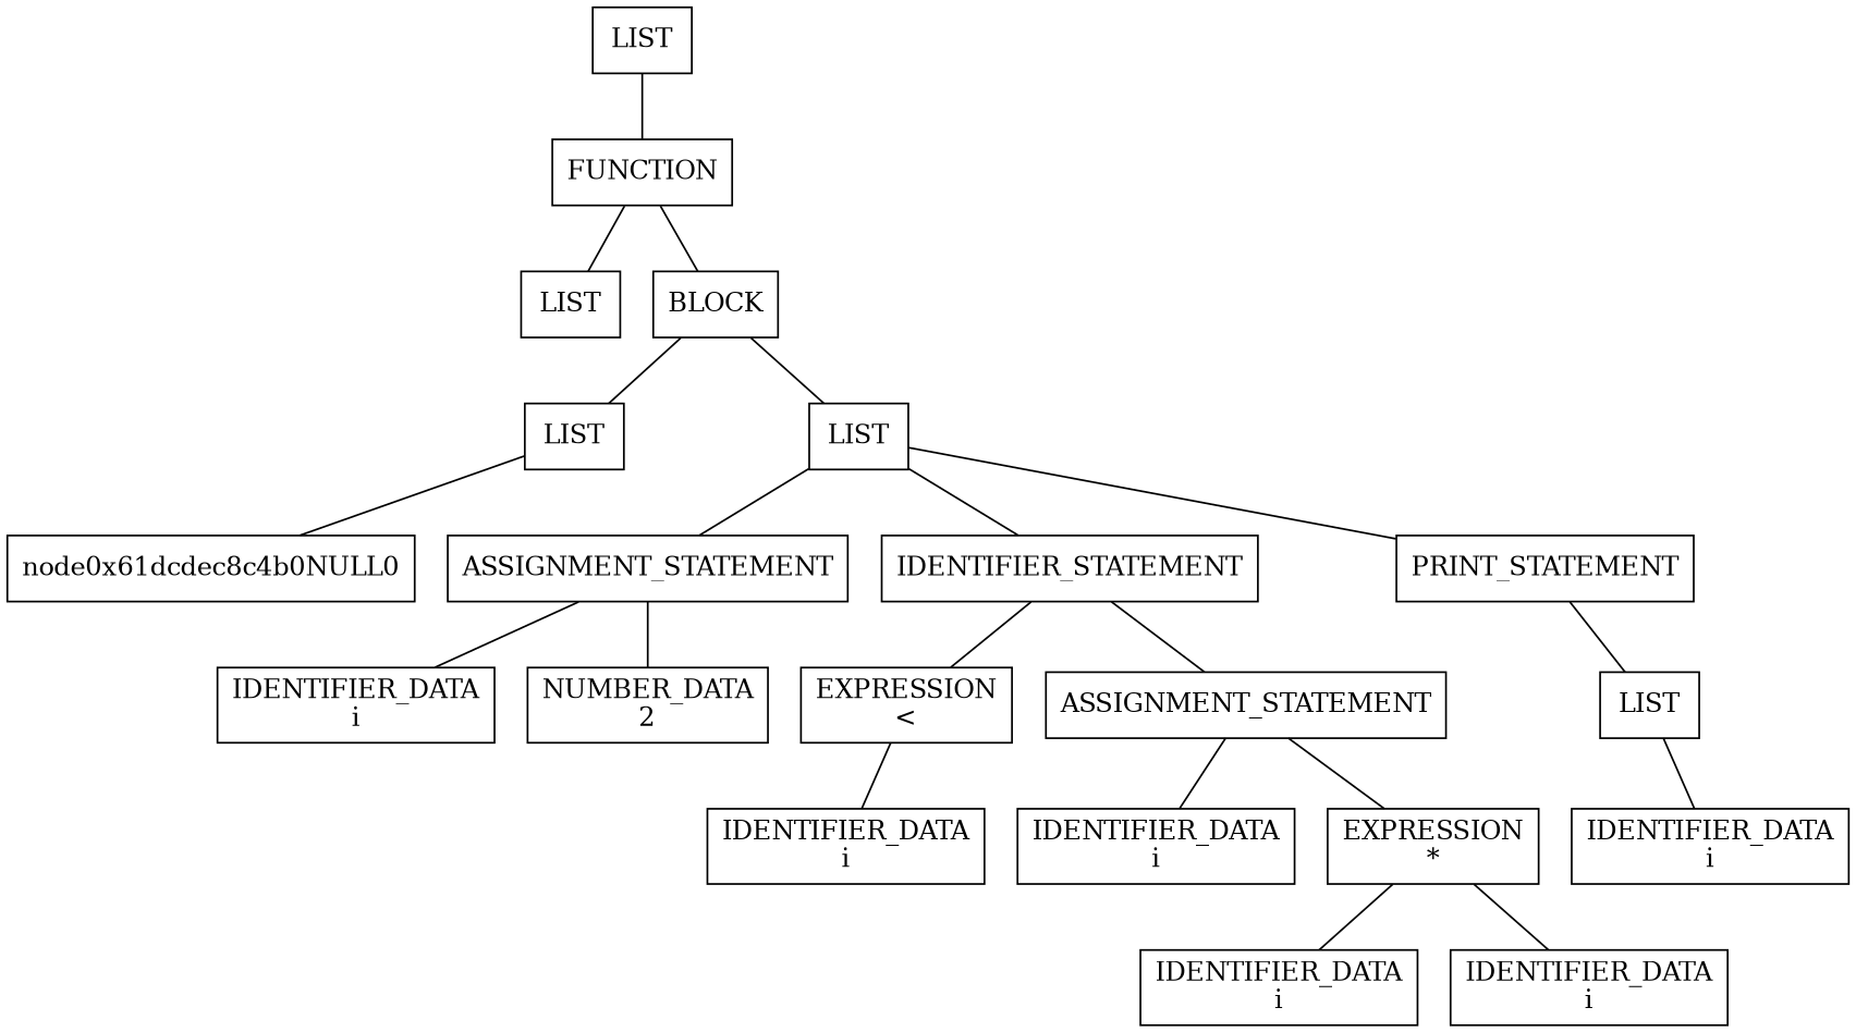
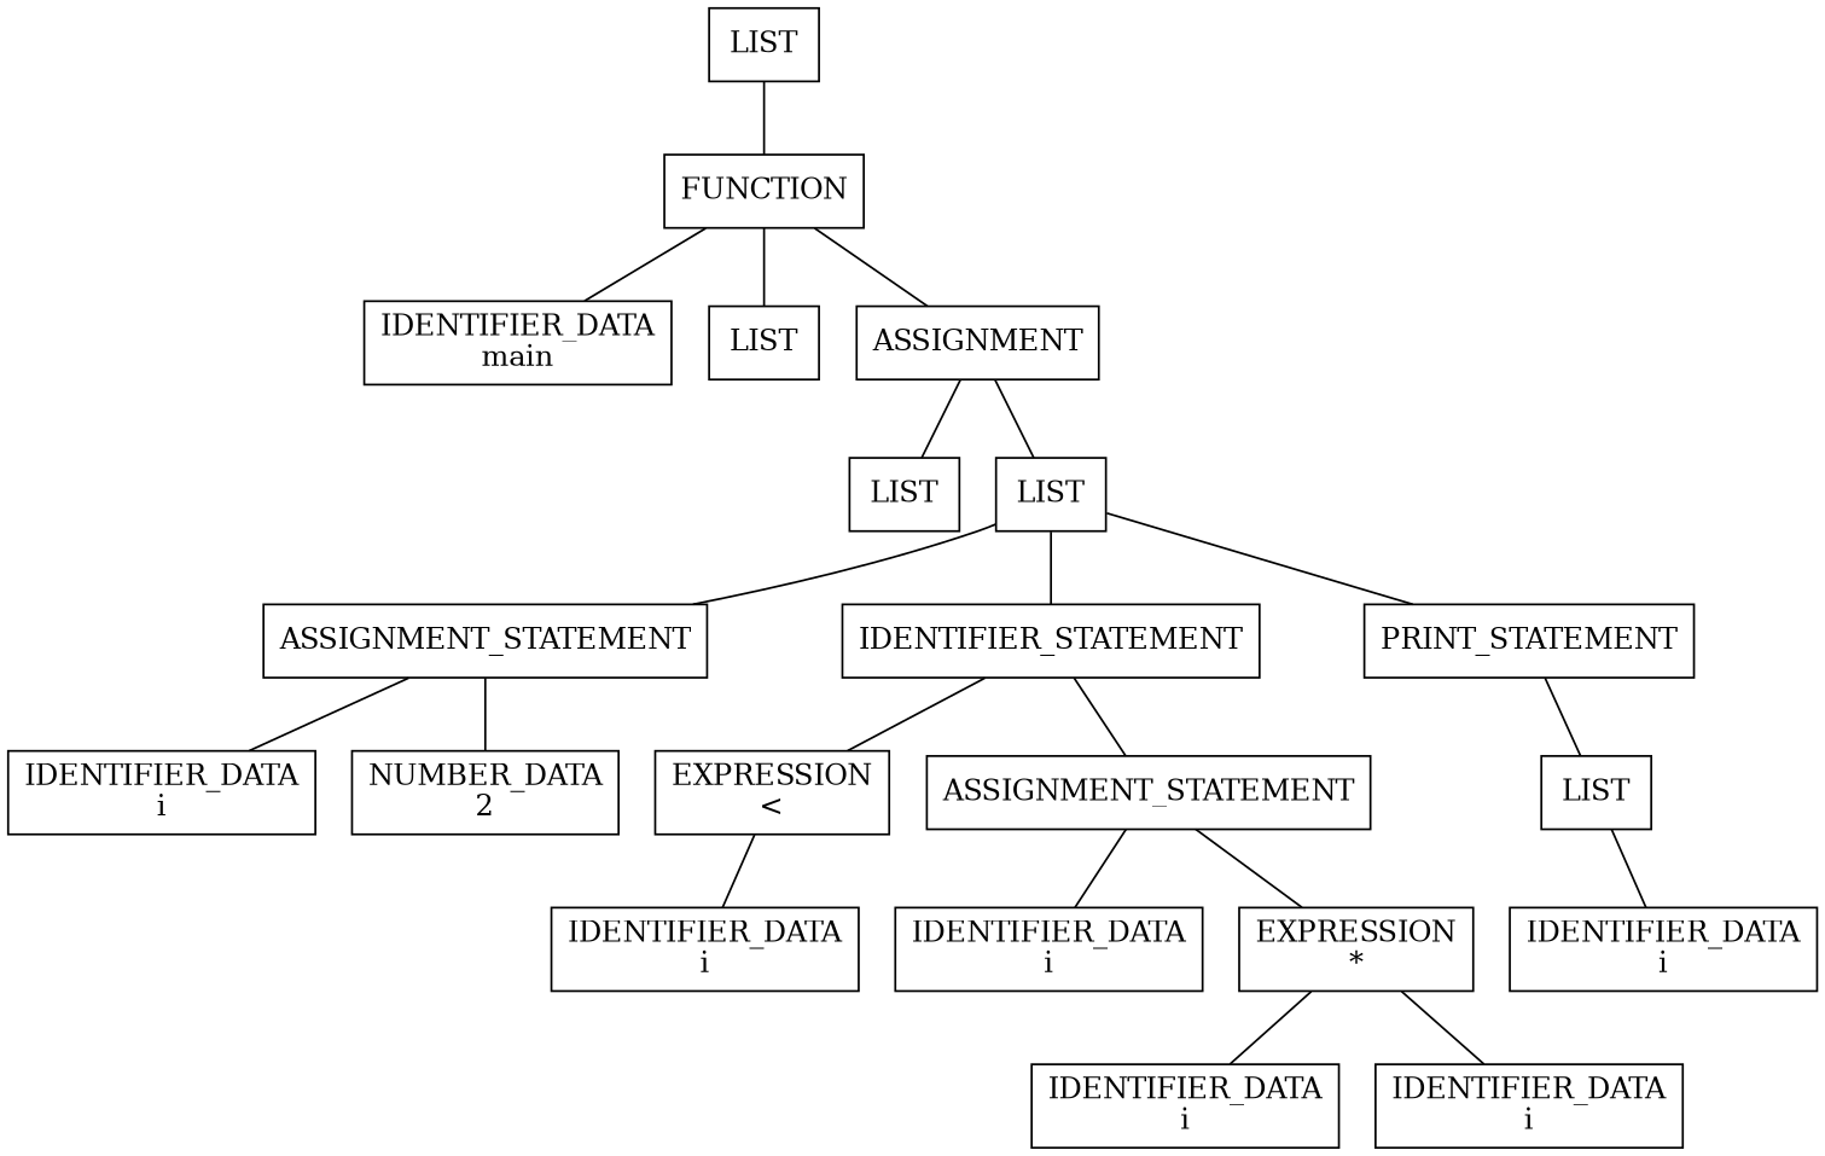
  graph {
    node [shape=box]
    n1 [height=0.5 label=LIST width=0.75]
    n2 [height=0.5 label=FUNCTION width=1.1701]
+   n3 [height=0.56944 label="IDENTIFIER_DATA\nmain" width=1.8368]
    n4 [height=0.5 label=LIST width=0.75]
-   n5 [height=0.5 label=BLOCK width=0.85764]
+   n5 [height=0.5 label=ASSIGNMENT width=0.85764]
    n6 [height=0.5 label=LIST width=0.75]
    n7 [height=0.5 label=LIST width=0.75]
-   node0x61dcdec8c4b0NULL0 [height=0.5 width=2.4514]
    n9 [height=0.5 label=ASSIGNMENT_STATEMENT width=2.6285]
    n10 [height=0.5 label=IDENTIFIER_STATEMENT width=2.0243]
    n11 [height=0.5 label=PRINT_STATEMENT width=1.9514]
    n12 [height=0.56944 label="IDENTIFIER_DATA\ni" width=1.8368]
    n13 [height=0.56944 label="NUMBER_DATA\n2" width=1.6181]
    n14 [height=0.56944 label="EXPRESSION\n<" width=1.1389]
    n15 [height=0.5 label=ASSIGNMENT_STATEMENT width=2.6285]
    n16 [height=0.5 label=LIST width=0.75]
    n17 [height=0.56944 label="IDENTIFIER_DATA\ni" width=1.8368]
    n18 [height=0.56944 label="IDENTIFIER_DATA\ni" width=1.8368]
    n19 [height=0.56944 label="EXPRESSION\n*" width=1.3576]
    n20 [height=0.56944 label="IDENTIFIER_DATA\ni" width=1.8368]
    n21 [height=0.56944 label="IDENTIFIER_DATA\ni" width=1.8368]
    n22 [height=0.56944 label="IDENTIFIER_DATA\ni" width=1.8368]
    n1 -- n2
+   n2 -- n3
    n2 -- n4
    n2 -- n5
    n5 -- n6
    n5 -- n7
-   n6 -- node0x61dcdec8c4b0NULL0
    n7 -- n9
    n7 -- n10
    n7 -- n11
    n9 -- n12
    n9 -- n13
    n10 -- n14
    n10 -- n15
    n11 -- n16
    n14 -- n17
    n15 -- n18
    n15 -- n19
    n16 -- n20
    n19 -- n21
    n19 -- n22
  }
